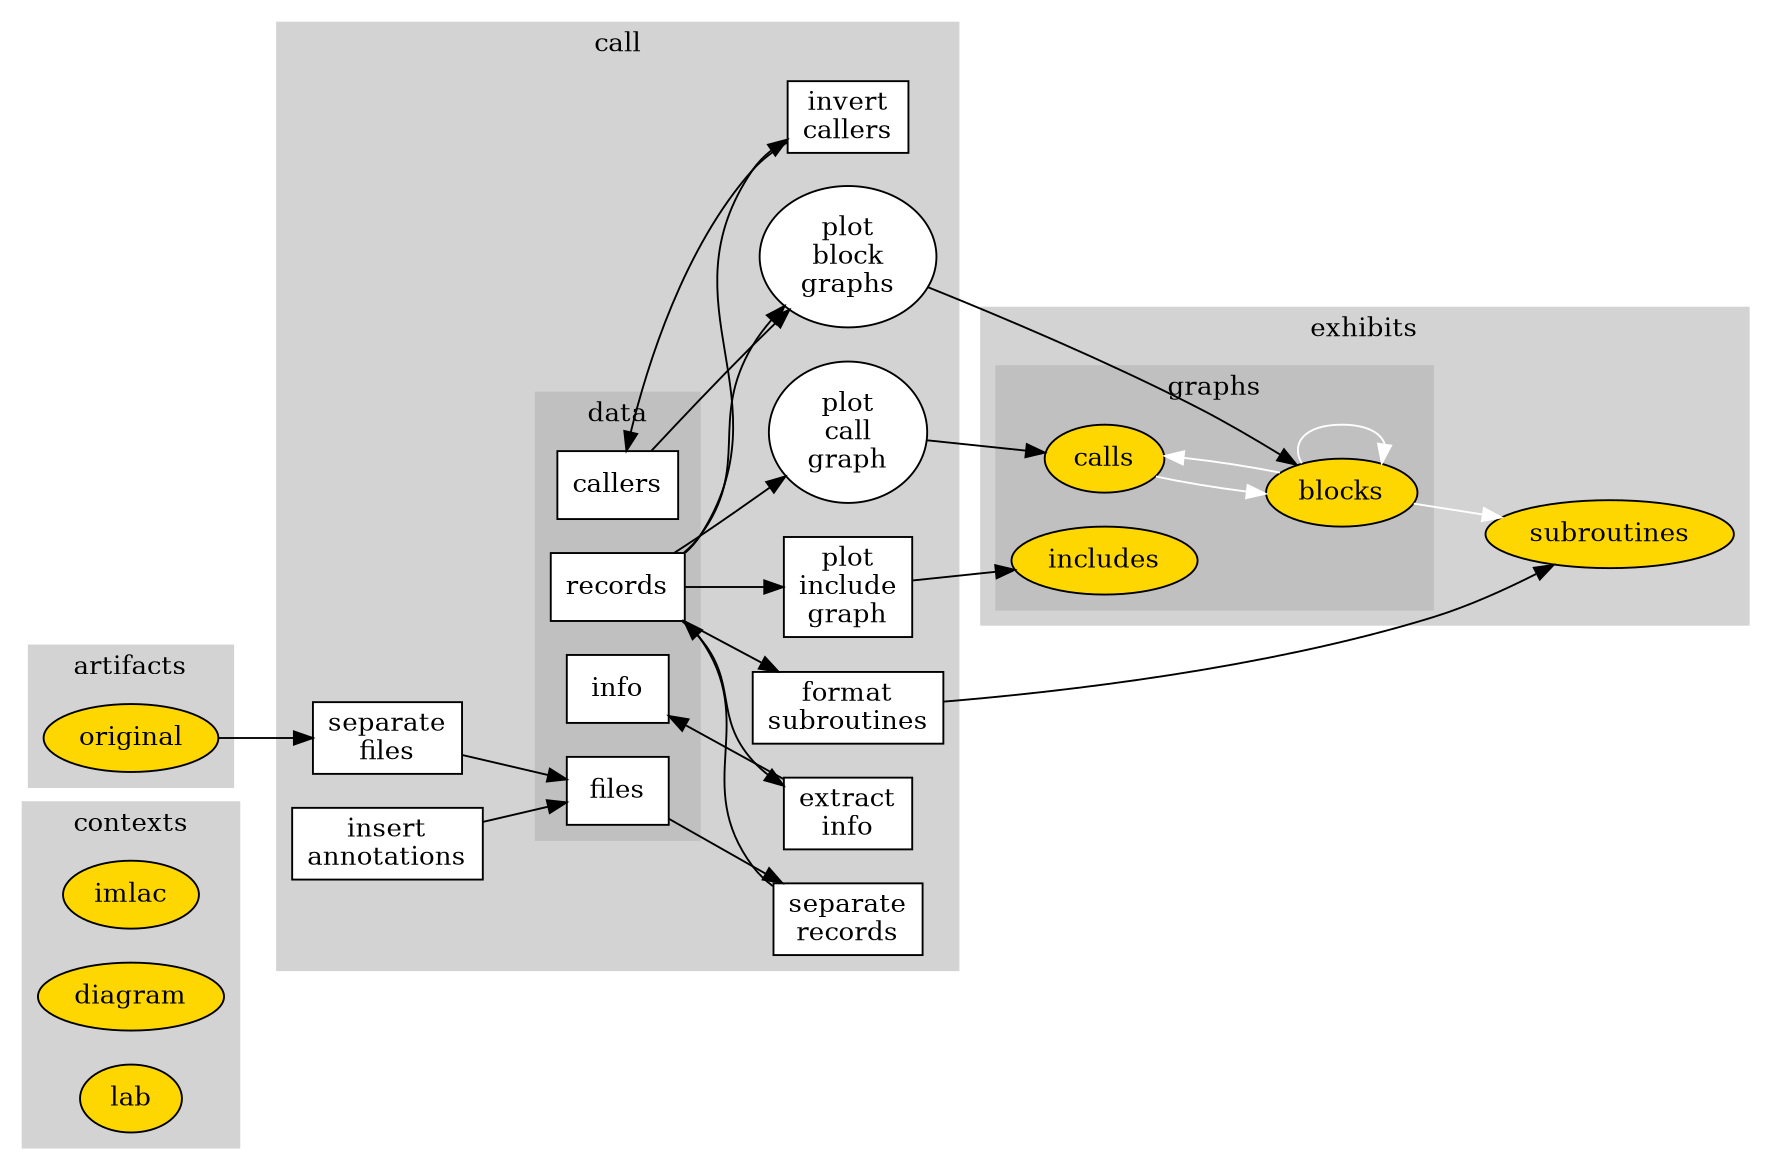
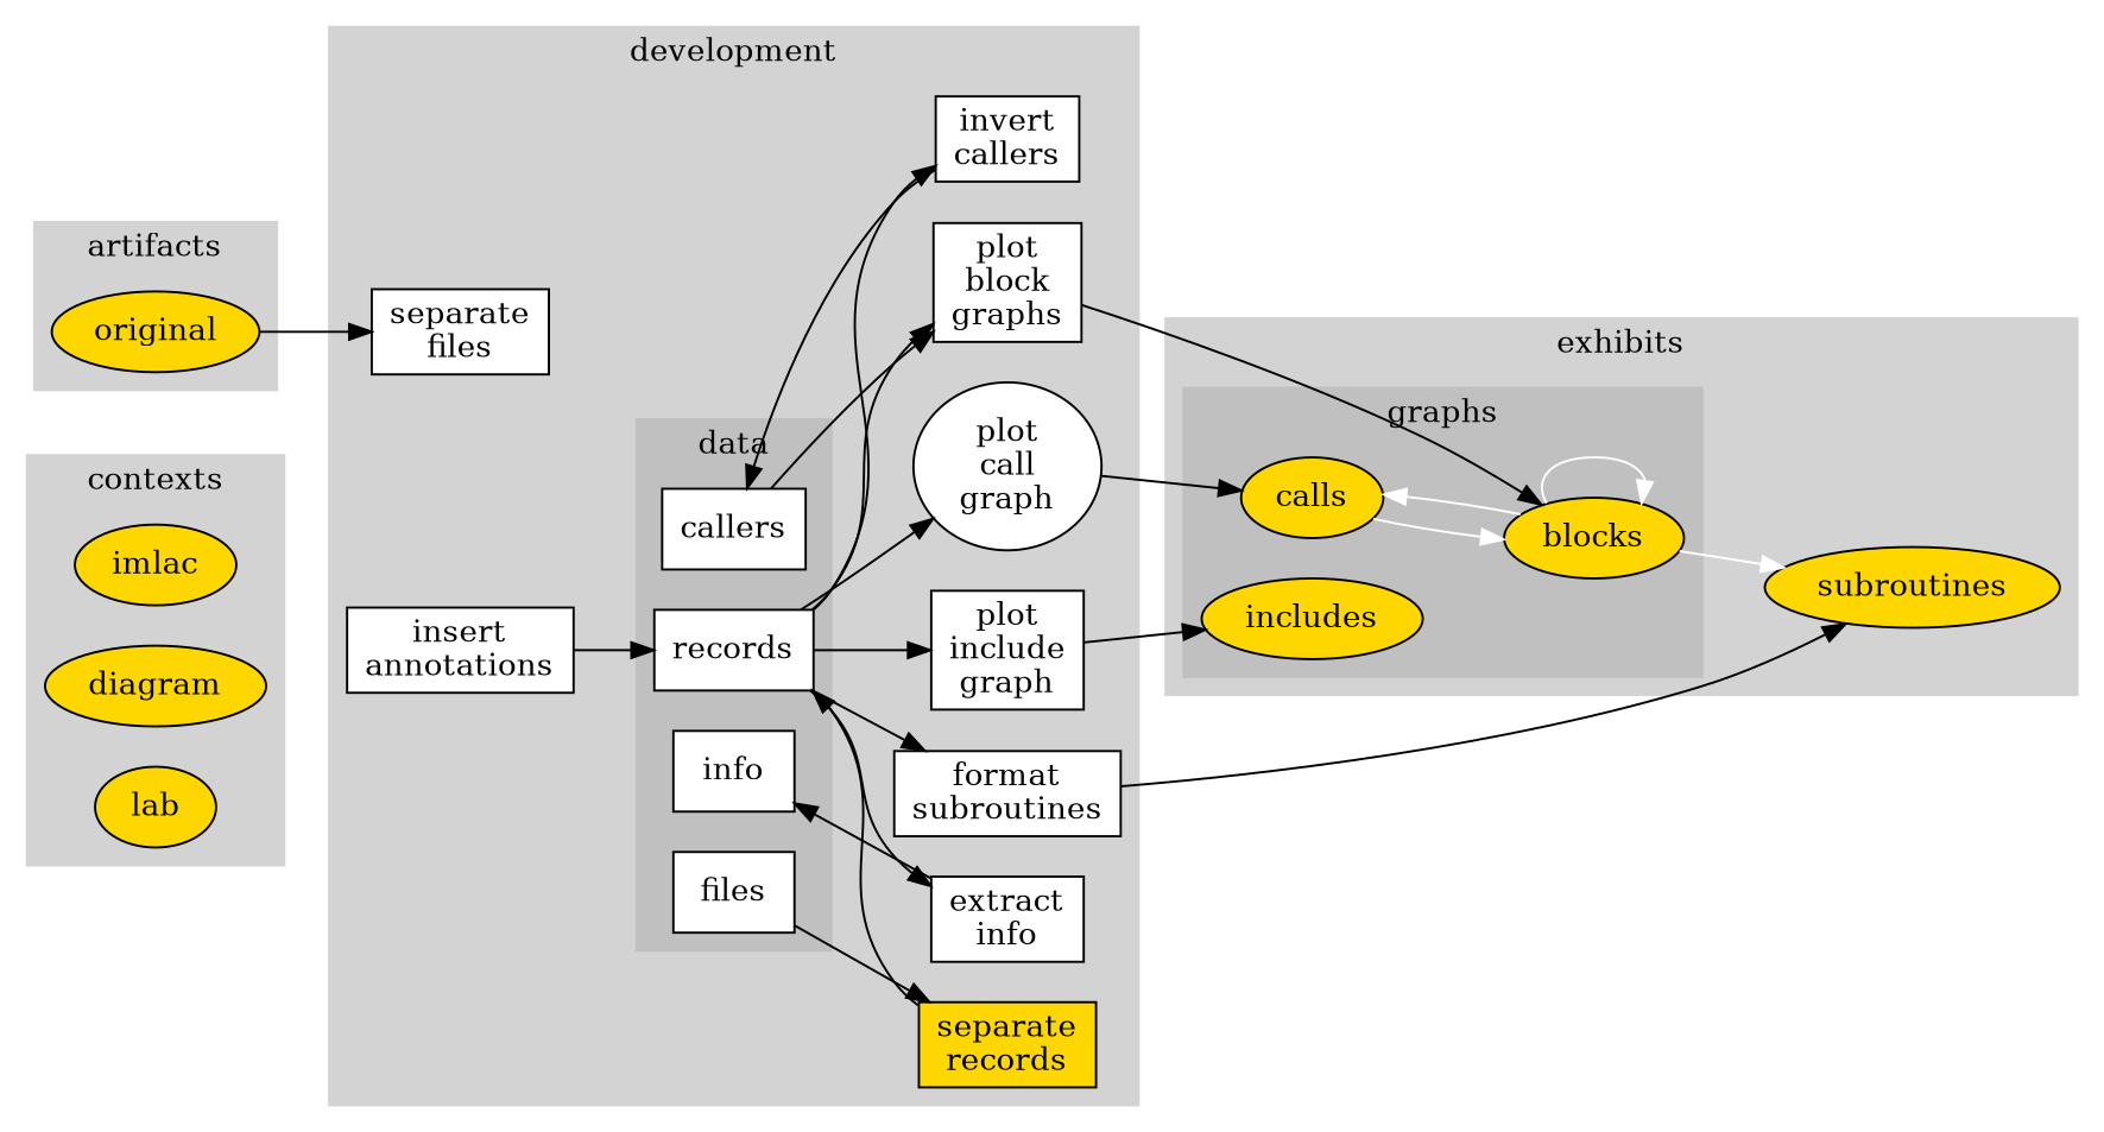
  digraph {
    rankdir=LR
    node [fillcolor=white style=filled shape=rectangle]
    imlac [fillcolor=gold shape=""]
    diagram [fillcolor=gold shape=""]
    lab [fillcolor=gold shape=""]
    original [fillcolor=gold shape=""]
    calls [fillcolor=gold shape=""]
    includes [fillcolor=gold shape=""]
    blocks [fillcolor=gold shape=""]
    subroutines [fillcolor=gold shape=""]
    files
    records
    callers
    info
    "separate\nfiles"
-   "separate\nrecords"
-   "plot\nblock\ngraphs" [shape=ellipse]
+   "separate\nrecords" [fillcolor=gold]
+   "plot\nblock\ngraphs"
    "extract\ninfo"
    "invert\ncallers"
    "format\nsubroutines"
    "plot\ncall\ngraph" [shape=ellipse]
    "plot\ninclude\ngraph"
    "insert\nannotations"
    subgraph cluster_1 {
      color=lightgrey
      label=contexts
      style=filled
      imlac
      diagram
      lab
    }
    subgraph cluster_2 {
      color=lightgrey
      label=artifacts
      style=filled
      original
    }
    subgraph cluster_3 {
      color=lightgrey
      label=exhibits
      style=filled
      subroutines
      subgraph cluster_4 {
        color=grey
        label=graphs
        style=filled
        calls
        includes
        blocks
      }
    }
    subgraph cluster_5 {
      color=lightgrey
-     label=call
+     label=development
      style=filled
      "separate\nfiles"
      "separate\nrecords"
      "plot\nblock\ngraphs"
      "extract\ninfo"
      "invert\ncallers"
      "format\nsubroutines"
      "plot\ncall\ngraph"
      "plot\ninclude\ngraph"
      "insert\nannotations"
      subgraph cluster_6 {
        color=grey
        label=data
        style=filled
        files
        records
        callers
        info
      }
    }
    original -> "separate\nfiles"
    calls -> blocks [color=white]
    blocks -> calls [color=white]
    blocks -> blocks [color=white]
    blocks -> subroutines [color=white]
    files -> "separate\nrecords"
    records -> "plot\nblock\ngraphs"
    records -> "extract\ninfo"
    records -> "invert\ncallers"
    records -> "format\nsubroutines"
    records -> "plot\ncall\ngraph"
    records -> "plot\ninclude\ngraph"
    callers -> "plot\nblock\ngraphs"
-   "separate\nfiles" -> files
    "separate\nrecords" -> records
    "plot\nblock\ngraphs" -> blocks
    "extract\ninfo" -> info
    "invert\ncallers" -> callers
    "format\nsubroutines" -> subroutines
    "plot\ncall\ngraph" -> calls
    "plot\ninclude\ngraph" -> includes
-   "insert\nannotations" -> files
+   "insert\nannotations" -> records
  }
